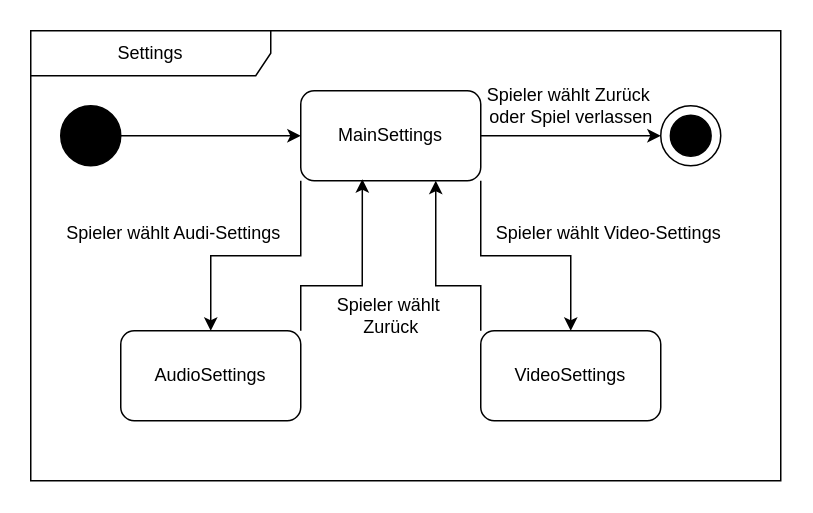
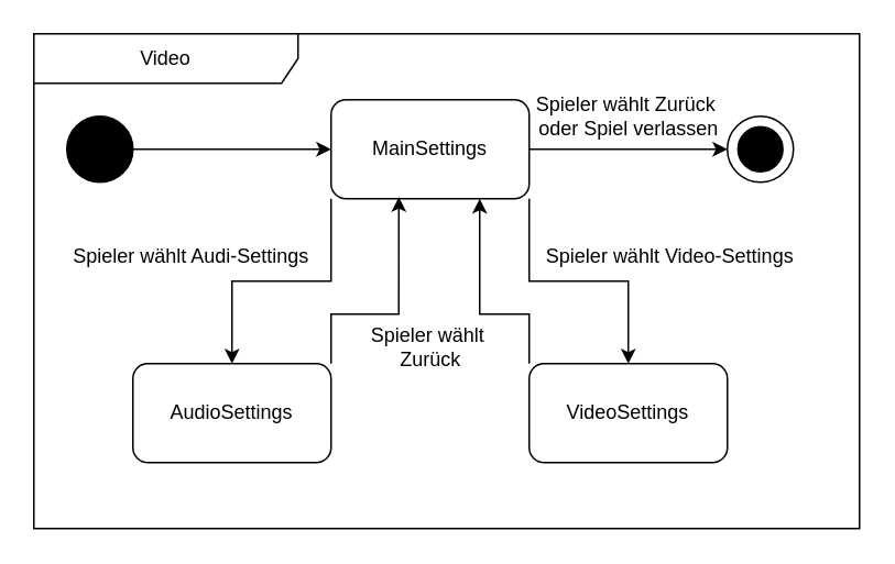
  <mxCell id="0" />
  <mxCell id="1" parent="0" />
  <mxCell id="2" style="edgeStyle=orthogonalEdgeStyle;rounded=0;orthogonalLoop=1;jettySize=auto;html=1;entryX=0;entryY=0.5;entryDx=0;entryDy=0;" edge="1" parent="1" source="3" target="9"><mxGeometry relative="1" as="geometry" /></mxCell>
  <mxCell id="3" value="" style="ellipse;whiteSpace=wrap;html=1;aspect=fixed;fillColor=#000000;" vertex="1" parent="1"><mxGeometry x="40" y="70" width="40" height="40" as="geometry" /></mxCell>
  <mxCell id="4" value="" style="ellipse;whiteSpace=wrap;html=1;aspect=fixed;" vertex="1" parent="1"><mxGeometry x="440" y="70" width="40" height="40" as="geometry" /></mxCell>
  <mxCell id="5" value="" style="ellipse;whiteSpace=wrap;html=1;aspect=fixed;fillColor=#000000;" vertex="1" parent="1"><mxGeometry x="446.41" y="76.41" width="27.18" height="27.18" as="geometry" /></mxCell>
  <mxCell id="6" style="edgeStyle=orthogonalEdgeStyle;rounded=0;orthogonalLoop=1;jettySize=auto;html=1;entryX=0;entryY=0.5;entryDx=0;entryDy=0;" edge="1" parent="1" source="9" target="4"><mxGeometry relative="1" as="geometry" /></mxCell>
  <mxCell id="7" style="edgeStyle=orthogonalEdgeStyle;rounded=0;orthogonalLoop=1;jettySize=auto;html=1;exitX=0;exitY=1;exitDx=0;exitDy=0;entryX=0.5;entryY=0;entryDx=0;entryDy=0;" edge="1" parent="1" source="9" target="10"><mxGeometry relative="1" as="geometry" /></mxCell>
  <mxCell id="8" style="edgeStyle=orthogonalEdgeStyle;rounded=0;orthogonalLoop=1;jettySize=auto;html=1;exitX=1;exitY=1;exitDx=0;exitDy=0;entryX=0.5;entryY=0;entryDx=0;entryDy=0;" edge="1" parent="1" source="9" target="12"><mxGeometry relative="1" as="geometry" /></mxCell>
  <mxCell id="9" value="MainSettings" style="rounded=1;whiteSpace=wrap;html=1;" vertex="1" parent="1"><mxGeometry x="200" y="60" width="120" height="60" as="geometry" /></mxCell>
  <mxCell id="10" value="AudioSettings" style="rounded=1;whiteSpace=wrap;html=1;" vertex="1" parent="1"><mxGeometry x="80" y="220" width="120" height="60" as="geometry" /></mxCell>
  <mxCell id="11" style="edgeStyle=orthogonalEdgeStyle;rounded=0;orthogonalLoop=1;jettySize=auto;html=1;exitX=0;exitY=0;exitDx=0;exitDy=0;entryX=0.75;entryY=1;entryDx=0;entryDy=0;" edge="1" parent="1" source="12" target="9"><mxGeometry relative="1" as="geometry"><Array as="points"><mxPoint x="320" y="190" /><mxPoint x="290" y="190" /></Array></mxGeometry></mxCell>
  <mxCell id="12" value="VideoSettings" style="rounded=1;whiteSpace=wrap;html=1;" vertex="1" parent="1"><mxGeometry x="320" y="220" width="120" height="60" as="geometry" /></mxCell>
  <mxCell id="13" style="edgeStyle=orthogonalEdgeStyle;rounded=0;orthogonalLoop=1;jettySize=auto;html=1;exitX=1;exitY=0;exitDx=0;exitDy=0;entryX=0.342;entryY=0.983;entryDx=0;entryDy=0;entryPerimeter=0;" edge="1" parent="1" source="10" target="9"><mxGeometry relative="1" as="geometry"><Array as="points"><mxPoint x="200" y="190" /><mxPoint x="241" y="190" /></Array></mxGeometry></mxCell>
  <mxCell id="14" value="Spieler wählt Audi-Settings" style="text;html=1;align=center;verticalAlign=middle;resizable=0;points=[];autosize=1;strokeColor=none;fillColor=none;" vertex="1" parent="1"><mxGeometry x="30" y="140" width="170" height="30" as="geometry" /></mxCell>
  <mxCell id="15" value="Spieler wählt Video-Settings" style="text;html=1;align=center;verticalAlign=middle;resizable=0;points=[];autosize=1;strokeColor=none;fillColor=none;" vertex="1" parent="1"><mxGeometry x="320" y="140" width="170" height="30" as="geometry" /></mxCell>
  <mxCell id="16" value="Spieler wählt&amp;nbsp;&lt;div&gt;Zurück&lt;/div&gt;" style="text;html=1;align=center;verticalAlign=middle;resizable=0;points=[];autosize=1;strokeColor=none;fillColor=none;" vertex="1" parent="1"><mxGeometry x="210" y="190" width="100" height="40" as="geometry" /></mxCell>
  <mxCell id="17" value="Spieler wählt Zurück&amp;nbsp;&lt;div&gt;oder Spiel verlassen&lt;/div&gt;" style="text;html=1;align=center;verticalAlign=middle;resizable=0;points=[];autosize=1;strokeColor=none;fillColor=none;" vertex="1" parent="1"><mxGeometry x="310" y="50" width="140" height="40" as="geometry" /></mxCell>
- <mxCell id="18" value="Settings" style="shape=umlFrame;whiteSpace=wrap;html=1;pointerEvents=0;recursiveResize=0;container=1;collapsible=0;width=160;" vertex="1" parent="1"><mxGeometry x="20" y="20" width="500" height="300" as="geometry" /></mxCell>
+ <mxCell id="18" value="Video" style="shape=umlFrame;whiteSpace=wrap;html=1;pointerEvents=0;recursiveResize=0;container=1;collapsible=0;width=160;" vertex="1" parent="1"><mxGeometry x="20" y="20" width="500" height="300" as="geometry" /></mxCell>
